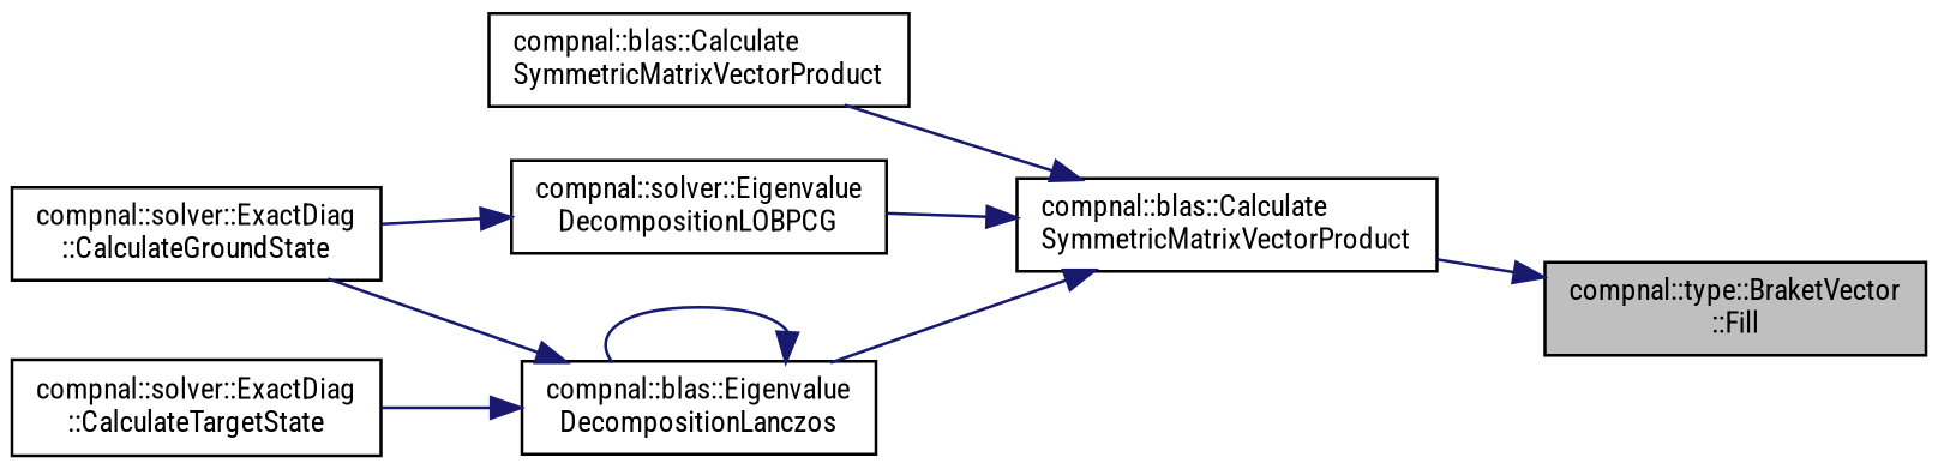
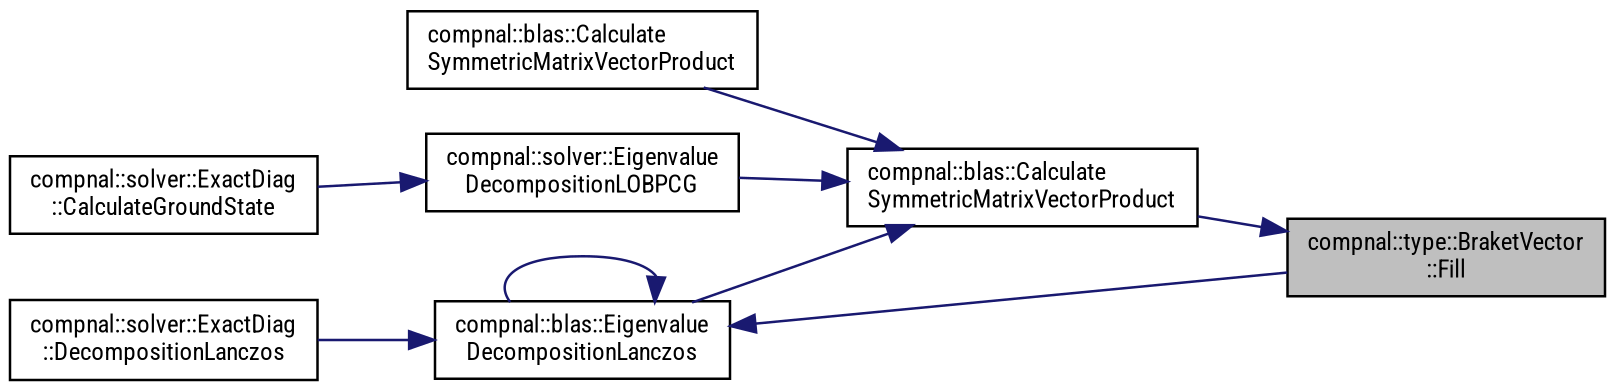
  digraph {
    fontname="Roboto Condensed"
    rankdir=RL
    node [color=black fillcolor=white fontname="Roboto Condensed" fontsize=10 shape=record style=filled]
    edge [color=midnightblue dir=back fontname="Roboto Condensed" fontsize=10 labelfontname=Helvetica labelfontsize=10 style=solid]
    n1 [fillcolor=grey75 fontcolor=black height=0.2 label="compnal::type::BraketVector\l::Fill" width=0.4]
    n2 [height=0.2 label="compnal::blas::Calculate\lSymmetricMatrixVectorProduct" width=0.4]
    n3 [height=0.2 label="compnal::blas::Calculate\lSymmetricMatrixVectorProduct" width=0.4]
    n4 [height=0.2 label="compnal::blas::Eigenvalue\lDecompositionLanczos" width=0.4]
    n5 [height=0.2 label="compnal::solver::Eigenvalue\lDecompositionLOBPCG" width=0.4]
    n6 [height=0.2 label="compnal::solver::ExactDiag\l::CalculateGroundState" width=0.4]
-   n7 [height=0.2 label="compnal::solver::ExactDiag\l::CalculateTargetState" width=0.4]
+   n7 [height=0.2 label="compnal::solver::ExactDiag\l::DecompositionLanczos" width=0.4]
    n1 -> n2
    n2 -> n3
    n2 -> n4
    n2 -> n5
    n4 -> n4
-   n4 -> n6
+   n4 -> n1
    n4 -> n7
    n5 -> n6
  }
